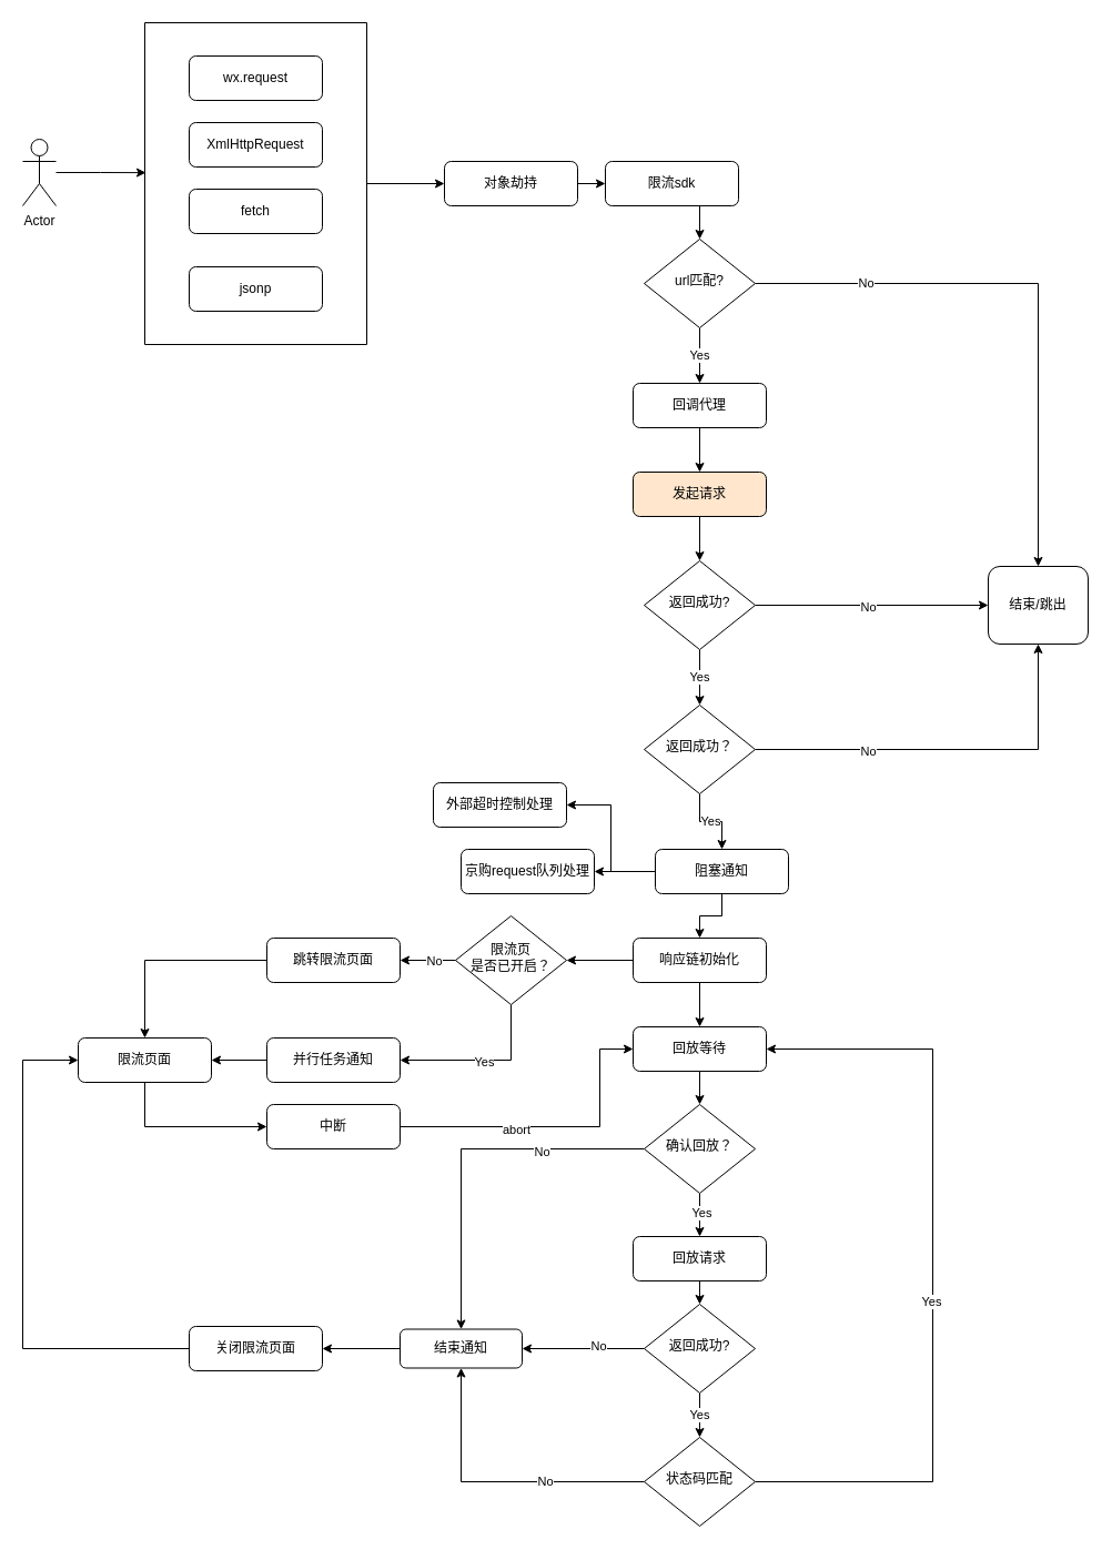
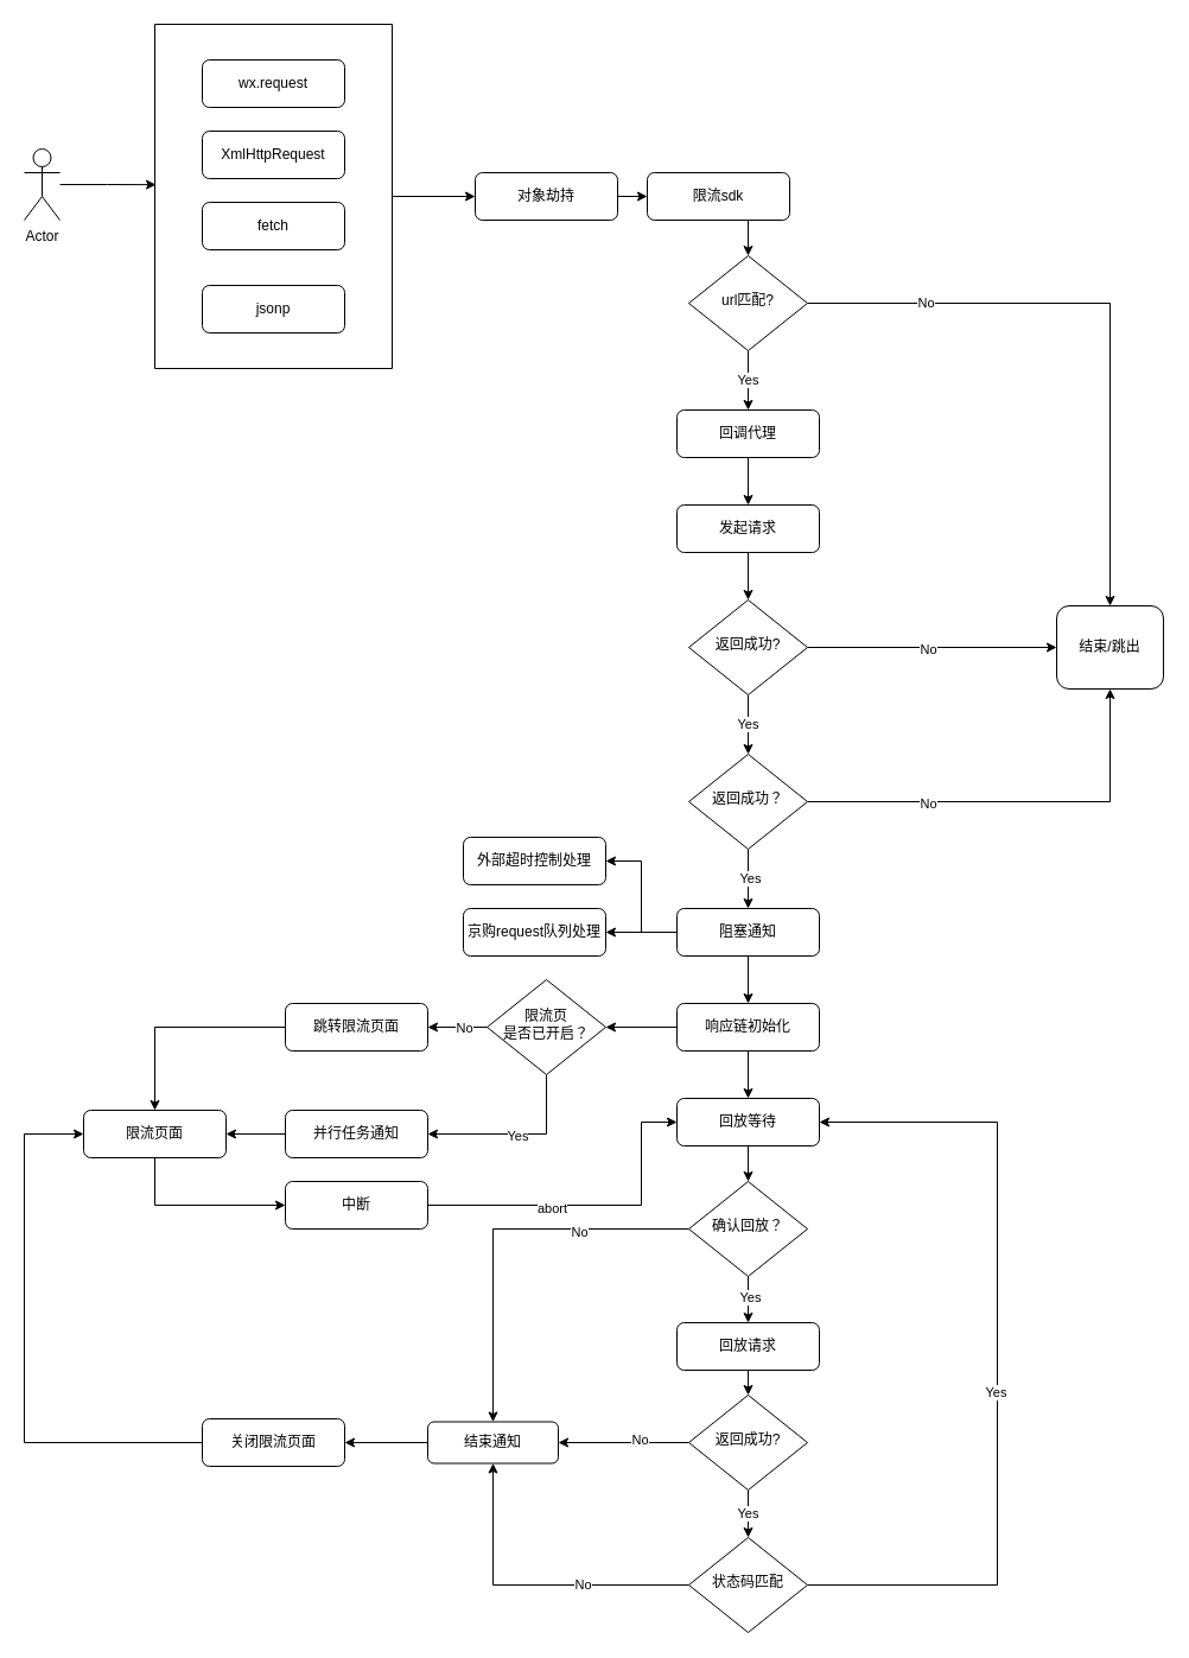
  <mxCell id="0" />
  <mxCell id="1" parent="0" />
  <mxCell id="2" style="edgeStyle=orthogonalEdgeStyle;rounded=0;orthogonalLoop=1;jettySize=auto;html=1;exitX=1;exitY=0.5;exitDx=0;exitDy=0;entryX=0;entryY=0.5;entryDx=0;entryDy=0;" parent="1" source="3" target="5" edge="1"><mxGeometry relative="1" as="geometry" /></mxCell>
  <mxCell id="3" value="对象劫持" style="rounded=1;whiteSpace=wrap;html=1;fontSize=12;glass=0;strokeWidth=1;shadow=0;" parent="1" vertex="1"><mxGeometry x="400" y="145" width="120" height="40" as="geometry" /></mxCell>
  <mxCell id="4" style="edgeStyle=orthogonalEdgeStyle;rounded=0;orthogonalLoop=1;jettySize=auto;html=1;exitX=0.5;exitY=1;exitDx=0;exitDy=0;entryX=0.5;entryY=0;entryDx=0;entryDy=0;" parent="1" source="5" target="8" edge="1"><mxGeometry relative="1" as="geometry" /></mxCell>
  <mxCell id="5" value="限流sdk" style="rounded=1;whiteSpace=wrap;html=1;fontSize=12;glass=0;strokeWidth=1;shadow=0;" parent="1" vertex="1"><mxGeometry x="545" y="145" width="120" height="40" as="geometry" /></mxCell>
  <mxCell id="6" value="No" style="edgeStyle=orthogonalEdgeStyle;rounded=0;orthogonalLoop=1;jettySize=auto;html=1;exitX=1;exitY=0.5;exitDx=0;exitDy=0;" parent="1" source="8" target="11" edge="1"><mxGeometry x="-0.608" relative="1" as="geometry"><mxPoint as="offset" /></mxGeometry></mxCell>
  <mxCell id="7" value="Yes" style="edgeStyle=orthogonalEdgeStyle;rounded=0;orthogonalLoop=1;jettySize=auto;html=1;exitX=0.5;exitY=1;exitDx=0;exitDy=0;entryX=0.5;entryY=0;entryDx=0;entryDy=0;" parent="1" source="8" target="10" edge="1"><mxGeometry relative="1" as="geometry" /></mxCell>
  <mxCell id="8" value="url匹配?" style="rhombus;whiteSpace=wrap;html=1;shadow=0;fontFamily=Helvetica;fontSize=12;align=center;strokeWidth=1;spacing=6;spacingTop=-4;" parent="1" vertex="1"><mxGeometry x="580" y="215" width="100" height="80" as="geometry" /></mxCell>
  <mxCell id="9" style="edgeStyle=orthogonalEdgeStyle;rounded=0;orthogonalLoop=1;jettySize=auto;html=1;exitX=0.5;exitY=1;exitDx=0;exitDy=0;entryX=0.5;entryY=0;entryDx=0;entryDy=0;" parent="1" source="10" target="13" edge="1"><mxGeometry relative="1" as="geometry" /></mxCell>
  <mxCell id="10" value="回调代理" style="rounded=1;whiteSpace=wrap;html=1;fontSize=12;glass=0;strokeWidth=1;shadow=0;" parent="1" vertex="1"><mxGeometry x="570" y="345" width="120" height="40" as="geometry" /></mxCell>
  <mxCell id="11" value="结束/跳出" style="rounded=1;whiteSpace=wrap;html=1;fontSize=12;glass=0;strokeWidth=1;shadow=0;" parent="1" vertex="1"><mxGeometry x="890" y="510" width="90" height="70" as="geometry" /></mxCell>
  <mxCell id="12" style="edgeStyle=orthogonalEdgeStyle;rounded=0;orthogonalLoop=1;jettySize=auto;html=1;exitX=0.5;exitY=1;exitDx=0;exitDy=0;entryX=0.5;entryY=0;entryDx=0;entryDy=0;" parent="1" source="13" target="17" edge="1"><mxGeometry relative="1" as="geometry" /></mxCell>
- <mxCell id="13" value="发起请求" style="rounded=1;whiteSpace=wrap;html=1;fontSize=12;glass=0;strokeWidth=1;shadow=0;fillColor=#ffe6cc;" parent="1" vertex="1"><mxGeometry x="570" y="425" width="120" height="40" as="geometry" /></mxCell>
+ <mxCell id="13" value="发起请求" style="rounded=1;whiteSpace=wrap;html=1;fontSize=12;glass=0;strokeWidth=1;shadow=0;" parent="1" vertex="1"><mxGeometry x="570" y="425" width="120" height="40" as="geometry" /></mxCell>
  <mxCell id="14" value="Yes" style="edgeStyle=orthogonalEdgeStyle;rounded=0;orthogonalLoop=1;jettySize=auto;html=1;exitX=0.5;exitY=1;exitDx=0;exitDy=0;entryX=0.5;entryY=0;entryDx=0;entryDy=0;" parent="1" source="17" target="22" edge="1"><mxGeometry relative="1" as="geometry" /></mxCell>
  <mxCell id="15" style="edgeStyle=orthogonalEdgeStyle;rounded=0;orthogonalLoop=1;jettySize=auto;html=1;exitX=1;exitY=0.5;exitDx=0;exitDy=0;" parent="1" source="17" target="11" edge="1"><mxGeometry relative="1" as="geometry" /></mxCell>
  <mxCell id="16" value="No" style="edgeLabel;html=1;align=center;verticalAlign=middle;resizable=0;points=[];" parent="15" vertex="1" connectable="0"><mxGeometry x="-0.038" y="-1" relative="1" as="geometry"><mxPoint as="offset" /></mxGeometry></mxCell>
  <mxCell id="17" value="返回成功?" style="rhombus;whiteSpace=wrap;html=1;shadow=0;fontFamily=Helvetica;fontSize=12;align=center;strokeWidth=1;spacing=6;spacingTop=-4;" parent="1" vertex="1"><mxGeometry x="580" y="505" width="100" height="80" as="geometry" /></mxCell>
  <mxCell id="18" style="edgeStyle=orthogonalEdgeStyle;rounded=0;orthogonalLoop=1;jettySize=auto;html=1;exitX=0.5;exitY=1;exitDx=0;exitDy=0;" parent="1" source="22" target="26" edge="1"><mxGeometry relative="1" as="geometry" /></mxCell>
  <mxCell id="19" value="Yes" style="edgeLabel;html=1;align=center;verticalAlign=middle;resizable=0;points=[];" parent="18" vertex="1" connectable="0"><mxGeometry x="-0.025" y="1" relative="1" as="geometry"><mxPoint as="offset" /></mxGeometry></mxCell>
  <mxCell id="20" style="edgeStyle=orthogonalEdgeStyle;rounded=0;orthogonalLoop=1;jettySize=auto;html=1;exitX=1;exitY=0.5;exitDx=0;exitDy=0;entryX=0.5;entryY=1;entryDx=0;entryDy=0;" parent="1" source="22" target="11" edge="1"><mxGeometry relative="1" as="geometry" /></mxCell>
  <mxCell id="21" value="No" style="edgeLabel;html=1;align=center;verticalAlign=middle;resizable=0;points=[];" parent="20" vertex="1" connectable="0"><mxGeometry x="-0.422" y="-1" relative="1" as="geometry"><mxPoint as="offset" /></mxGeometry></mxCell>
  <mxCell id="22" value="返回成功？" style="rhombus;whiteSpace=wrap;html=1;shadow=0;fontFamily=Helvetica;fontSize=12;align=center;strokeWidth=1;spacing=6;spacingTop=-4;" parent="1" vertex="1"><mxGeometry x="580" y="635" width="100" height="80" as="geometry" /></mxCell>
  <mxCell id="23" style="edgeStyle=orthogonalEdgeStyle;rounded=0;orthogonalLoop=1;jettySize=auto;html=1;exitX=0.5;exitY=1;exitDx=0;exitDy=0;entryX=0.5;entryY=0;entryDx=0;entryDy=0;" parent="1" source="26" target="29" edge="1"><mxGeometry relative="1" as="geometry" /></mxCell>
  <mxCell id="24" style="edgeStyle=orthogonalEdgeStyle;rounded=0;orthogonalLoop=1;jettySize=auto;html=1;exitX=0;exitY=0.5;exitDx=0;exitDy=0;entryX=1;entryY=0.5;entryDx=0;entryDy=0;" parent="1" source="26" target="48" edge="1"><mxGeometry relative="1" as="geometry" /></mxCell>
  <mxCell id="25" style="edgeStyle=orthogonalEdgeStyle;rounded=0;orthogonalLoop=1;jettySize=auto;html=1;exitX=0;exitY=0.5;exitDx=0;exitDy=0;entryX=1;entryY=0.5;entryDx=0;entryDy=0;" edge="1" parent="1" source="26" target="75"><mxGeometry relative="1" as="geometry" /></mxCell>
- <mxCell id="26" value="阻塞通知" style="rounded=1;whiteSpace=wrap;html=1;fontSize=12;glass=0;strokeWidth=1;shadow=0;" parent="1" vertex="1"><mxGeometry x="590" y="765" width="120" height="40" as="geometry" /></mxCell>
+ <mxCell id="26" value="阻塞通知" style="rounded=1;whiteSpace=wrap;html=1;fontSize=12;glass=0;strokeWidth=1;shadow=0;" parent="1" vertex="1"><mxGeometry x="570" y="765" width="120" height="40" as="geometry" /></mxCell>
  <mxCell id="27" style="edgeStyle=orthogonalEdgeStyle;rounded=0;orthogonalLoop=1;jettySize=auto;html=1;exitX=0.5;exitY=1;exitDx=0;exitDy=0;entryX=0.5;entryY=0;entryDx=0;entryDy=0;" parent="1" source="29" target="31" edge="1"><mxGeometry relative="1" as="geometry" /></mxCell>
  <mxCell id="28" style="edgeStyle=orthogonalEdgeStyle;rounded=0;orthogonalLoop=1;jettySize=auto;html=1;exitX=0;exitY=0.5;exitDx=0;exitDy=0;entryX=1;entryY=0.5;entryDx=0;entryDy=0;" parent="1" source="29" target="57" edge="1"><mxGeometry relative="1" as="geometry" /></mxCell>
  <mxCell id="29" value="响应链初始化" style="rounded=1;whiteSpace=wrap;html=1;fontSize=12;glass=0;strokeWidth=1;shadow=0;" parent="1" vertex="1"><mxGeometry x="570" y="845" width="120" height="40" as="geometry" /></mxCell>
  <mxCell id="30" style="edgeStyle=orthogonalEdgeStyle;rounded=0;orthogonalLoop=1;jettySize=auto;html=1;exitX=0.5;exitY=1;exitDx=0;exitDy=0;entryX=0.5;entryY=0;entryDx=0;entryDy=0;" parent="1" source="31" target="36" edge="1"><mxGeometry relative="1" as="geometry" /></mxCell>
  <mxCell id="31" value="回放等待" style="rounded=1;whiteSpace=wrap;html=1;fontSize=12;glass=0;strokeWidth=1;shadow=0;" parent="1" vertex="1"><mxGeometry x="570" y="925" width="120" height="40" as="geometry" /></mxCell>
  <mxCell id="32" style="edgeStyle=orthogonalEdgeStyle;rounded=0;orthogonalLoop=1;jettySize=auto;html=1;exitX=0.5;exitY=1;exitDx=0;exitDy=0;entryX=0.5;entryY=0;entryDx=0;entryDy=0;" parent="1" source="36" target="38" edge="1"><mxGeometry relative="1" as="geometry" /></mxCell>
  <mxCell id="33" value="Yes" style="edgeLabel;html=1;align=center;verticalAlign=middle;resizable=0;points=[];" parent="32" vertex="1" connectable="0"><mxGeometry x="-0.167" y="1" relative="1" as="geometry"><mxPoint y="1" as="offset" /></mxGeometry></mxCell>
  <mxCell id="34" style="edgeStyle=orthogonalEdgeStyle;rounded=0;orthogonalLoop=1;jettySize=auto;html=1;exitX=0;exitY=0.5;exitDx=0;exitDy=0;entryX=0.5;entryY=0;entryDx=0;entryDy=0;" parent="1" source="36" target="59" edge="1"><mxGeometry relative="1" as="geometry" /></mxCell>
  <mxCell id="35" value="No" style="edgeLabel;html=1;align=center;verticalAlign=middle;resizable=0;points=[];" parent="34" vertex="1" connectable="0"><mxGeometry x="-0.435" y="2" relative="1" as="geometry"><mxPoint as="offset" /></mxGeometry></mxCell>
  <mxCell id="36" value="确认回放？" style="rhombus;whiteSpace=wrap;html=1;shadow=0;fontFamily=Helvetica;fontSize=12;align=center;strokeWidth=1;spacing=6;spacingTop=-4;" parent="1" vertex="1"><mxGeometry x="580" y="995" width="100" height="80" as="geometry" /></mxCell>
  <mxCell id="37" style="edgeStyle=orthogonalEdgeStyle;rounded=0;orthogonalLoop=1;jettySize=auto;html=1;exitX=0.5;exitY=1;exitDx=0;exitDy=0;entryX=0.5;entryY=0;entryDx=0;entryDy=0;" parent="1" source="38" target="42" edge="1"><mxGeometry relative="1" as="geometry" /></mxCell>
  <mxCell id="38" value="回放请求" style="rounded=1;whiteSpace=wrap;html=1;fontSize=12;glass=0;strokeWidth=1;shadow=0;" parent="1" vertex="1"><mxGeometry x="570" y="1114" width="120" height="40" as="geometry" /></mxCell>
  <mxCell id="39" value="Yes" style="edgeStyle=orthogonalEdgeStyle;rounded=0;orthogonalLoop=1;jettySize=auto;html=1;exitX=0.5;exitY=1;exitDx=0;exitDy=0;entryX=0.5;entryY=0;entryDx=0;entryDy=0;" parent="1" source="42" target="47" edge="1"><mxGeometry relative="1" as="geometry" /></mxCell>
  <mxCell id="40" style="edgeStyle=orthogonalEdgeStyle;rounded=0;orthogonalLoop=1;jettySize=auto;html=1;exitX=0;exitY=0.5;exitDx=0;exitDy=0;entryX=1;entryY=0.5;entryDx=0;entryDy=0;" parent="1" source="42" target="59" edge="1"><mxGeometry relative="1" as="geometry" /></mxCell>
  <mxCell id="41" value="No" style="edgeLabel;html=1;align=center;verticalAlign=middle;resizable=0;points=[];" parent="40" vertex="1" connectable="0"><mxGeometry x="-0.235" y="-3" relative="1" as="geometry"><mxPoint as="offset" /></mxGeometry></mxCell>
  <mxCell id="42" value="返回成功?" style="rhombus;whiteSpace=wrap;html=1;shadow=0;fontFamily=Helvetica;fontSize=12;align=center;strokeWidth=1;spacing=6;spacingTop=-4;" parent="1" vertex="1"><mxGeometry x="580" y="1175" width="100" height="80" as="geometry" /></mxCell>
  <mxCell id="43" style="edgeStyle=orthogonalEdgeStyle;rounded=0;orthogonalLoop=1;jettySize=auto;html=1;exitX=1;exitY=0.5;exitDx=0;exitDy=0;entryX=1;entryY=0.5;entryDx=0;entryDy=0;" parent="1" source="47" target="31" edge="1"><mxGeometry relative="1" as="geometry"><Array as="points"><mxPoint x="840" y="1335" /><mxPoint x="840" y="945" /></Array></mxGeometry></mxCell>
  <mxCell id="44" value="Yes" style="edgeLabel;html=1;align=center;verticalAlign=middle;resizable=0;points=[];" parent="43" vertex="1" connectable="0"><mxGeometry x="-0.076" y="2" relative="1" as="geometry"><mxPoint as="offset" /></mxGeometry></mxCell>
  <mxCell id="45" style="edgeStyle=orthogonalEdgeStyle;rounded=0;orthogonalLoop=1;jettySize=auto;html=1;exitX=0;exitY=0.5;exitDx=0;exitDy=0;entryX=0.5;entryY=1;entryDx=0;entryDy=0;" parent="1" source="47" target="59" edge="1"><mxGeometry relative="1" as="geometry"><mxPoint x="360" y="1255" as="targetPoint" /></mxGeometry></mxCell>
  <mxCell id="46" value="No" style="edgeLabel;html=1;align=center;verticalAlign=middle;resizable=0;points=[];" parent="45" vertex="1" connectable="0"><mxGeometry x="-0.327" y="-1" relative="1" as="geometry"><mxPoint as="offset" /></mxGeometry></mxCell>
  <mxCell id="47" value="状态码匹配" style="rhombus;whiteSpace=wrap;html=1;shadow=0;fontFamily=Helvetica;fontSize=12;align=center;strokeWidth=1;spacing=6;spacingTop=-4;" parent="1" vertex="1"><mxGeometry x="580" y="1295" width="100" height="80" as="geometry" /></mxCell>
- <mxCell id="48" value="京购request队列处理" style="rounded=1;whiteSpace=wrap;html=1;fontSize=12;glass=0;strokeWidth=1;shadow=0;" parent="1" vertex="1"><mxGeometry x="415" y="765" width="120" height="40" as="geometry" /></mxCell>
+ <mxCell id="48" value="京购request队列处理" style="rounded=1;whiteSpace=wrap;html=1;fontSize=12;glass=0;strokeWidth=1;shadow=0;" parent="1" vertex="1"><mxGeometry x="390" y="765" width="120" height="40" as="geometry" /></mxCell>
  <mxCell id="49" style="edgeStyle=orthogonalEdgeStyle;rounded=0;orthogonalLoop=1;jettySize=auto;html=1;exitX=0;exitY=0.5;exitDx=0;exitDy=0;entryX=0.5;entryY=0;entryDx=0;entryDy=0;" parent="1" source="50" target="52" edge="1"><mxGeometry relative="1" as="geometry" /></mxCell>
  <mxCell id="50" value="跳转限流页面" style="rounded=1;whiteSpace=wrap;html=1;fontSize=12;glass=0;strokeWidth=1;shadow=0;" parent="1" vertex="1"><mxGeometry x="240" y="845" width="120" height="40" as="geometry" /></mxCell>
  <mxCell id="51" style="edgeStyle=orthogonalEdgeStyle;rounded=0;orthogonalLoop=1;jettySize=auto;html=1;exitX=0.5;exitY=1;exitDx=0;exitDy=0;entryX=0;entryY=0.5;entryDx=0;entryDy=0;" parent="1" source="52" target="67" edge="1"><mxGeometry relative="1" as="geometry" /></mxCell>
  <mxCell id="52" value="限流页面" style="rounded=1;whiteSpace=wrap;html=1;fontSize=12;glass=0;strokeWidth=1;shadow=0;" parent="1" vertex="1"><mxGeometry x="70" y="935" width="120" height="40" as="geometry" /></mxCell>
  <mxCell id="53" style="edgeStyle=orthogonalEdgeStyle;rounded=0;orthogonalLoop=1;jettySize=auto;html=1;exitX=0;exitY=0.5;exitDx=0;exitDy=0;entryX=1;entryY=0.5;entryDx=0;entryDy=0;" parent="1" source="57" target="50" edge="1"><mxGeometry relative="1" as="geometry" /></mxCell>
  <mxCell id="54" value="No" style="edgeLabel;html=1;align=center;verticalAlign=middle;resizable=0;points=[];" parent="53" vertex="1" connectable="0"><mxGeometry x="0.12" relative="1" as="geometry"><mxPoint x="8" as="offset" /></mxGeometry></mxCell>
  <mxCell id="55" style="edgeStyle=orthogonalEdgeStyle;rounded=0;orthogonalLoop=1;jettySize=auto;html=1;exitX=0.5;exitY=1;exitDx=0;exitDy=0;entryX=1;entryY=0.5;entryDx=0;entryDy=0;" parent="1" source="57" target="61" edge="1"><mxGeometry relative="1" as="geometry" /></mxCell>
  <mxCell id="56" value="Yes" style="edgeLabel;html=1;align=center;verticalAlign=middle;resizable=0;points=[];" parent="55" vertex="1" connectable="0"><mxGeometry y="1" relative="1" as="geometry"><mxPoint as="offset" /></mxGeometry></mxCell>
  <mxCell id="57" value="限流页&lt;br&gt;是否已开启？" style="rhombus;whiteSpace=wrap;html=1;shadow=0;fontFamily=Helvetica;fontSize=12;align=center;strokeWidth=1;spacing=6;spacingTop=-4;" parent="1" vertex="1"><mxGeometry y="825" width="100" height="80" as="geometry" x="410" /></mxCell>
  <mxCell id="58" style="edgeStyle=orthogonalEdgeStyle;rounded=0;orthogonalLoop=1;jettySize=auto;html=1;exitX=0;exitY=0.5;exitDx=0;exitDy=0;entryX=1;entryY=0.5;entryDx=0;entryDy=0;" parent="1" source="59" target="63" edge="1"><mxGeometry relative="1" as="geometry" /></mxCell>
  <mxCell id="59" value="结束通知" style="rounded=1;whiteSpace=wrap;html=1;fontSize=12;glass=0;strokeWidth=1;shadow=0;" parent="1" vertex="1"><mxGeometry x="360" y="1197.5" width="110" height="35" as="geometry" /></mxCell>
  <mxCell id="60" style="edgeStyle=orthogonalEdgeStyle;rounded=0;orthogonalLoop=1;jettySize=auto;html=1;exitX=0;exitY=0.5;exitDx=0;exitDy=0;entryX=1;entryY=0.5;entryDx=0;entryDy=0;" parent="1" source="61" target="52" edge="1"><mxGeometry relative="1" as="geometry" /></mxCell>
  <mxCell id="61" value="并行任务通知" style="rounded=1;whiteSpace=wrap;html=1;fontSize=12;glass=0;strokeWidth=1;shadow=0;" parent="1" vertex="1"><mxGeometry x="240" y="935" width="120" height="40" as="geometry" /></mxCell>
  <mxCell id="62" style="edgeStyle=orthogonalEdgeStyle;rounded=0;orthogonalLoop=1;jettySize=auto;html=1;exitX=0;exitY=0.5;exitDx=0;exitDy=0;" parent="1" source="63" target="52" edge="1"><mxGeometry relative="1" as="geometry"><Array as="points"><mxPoint x="20" y="1215" /><mxPoint x="20" y="955" /></Array></mxGeometry></mxCell>
  <mxCell id="63" value="关闭限流页面" style="rounded=1;whiteSpace=wrap;html=1;fontSize=12;glass=0;strokeWidth=1;shadow=0;" parent="1" vertex="1"><mxGeometry x="170" y="1195" width="120" height="40" as="geometry" /></mxCell>
  <mxCell id="64" value="wx.request" style="rounded=1;whiteSpace=wrap;html=1;fontSize=12;glass=0;strokeWidth=1;shadow=0;" parent="1" vertex="1"><mxGeometry x="170" y="50" width="120" height="40" as="geometry" /></mxCell>
  <mxCell id="65" style="edgeStyle=orthogonalEdgeStyle;rounded=0;orthogonalLoop=1;jettySize=auto;html=1;exitX=1;exitY=0.5;exitDx=0;exitDy=0;entryX=0;entryY=0.5;entryDx=0;entryDy=0;" parent="1" source="67" target="31" edge="1"><mxGeometry relative="1" as="geometry"><Array as="points"><mxPoint x="540" y="1015" /><mxPoint x="540" y="945" /></Array></mxGeometry></mxCell>
  <mxCell id="66" value="abort" style="edgeLabel;html=1;align=center;verticalAlign=middle;resizable=0;points=[];" parent="65" vertex="1" connectable="0"><mxGeometry x="-0.257" y="-2" relative="1" as="geometry"><mxPoint as="offset" /></mxGeometry></mxCell>
  <mxCell id="67" value="中断" style="rounded=1;whiteSpace=wrap;html=1;fontSize=12;glass=0;strokeWidth=1;shadow=0;" parent="1" vertex="1"><mxGeometry x="240" y="995" width="120" height="40" as="geometry" /></mxCell>
  <mxCell id="68" value="XmlHttpRequest" style="rounded=1;whiteSpace=wrap;html=1;fontSize=12;glass=0;strokeWidth=1;shadow=0;" vertex="1" parent="1"><mxGeometry x="170" y="110" width="120" height="40" as="geometry" /></mxCell>
  <mxCell id="69" value="fetch" style="rounded=1;whiteSpace=wrap;html=1;fontSize=12;glass=0;strokeWidth=1;shadow=0;" vertex="1" parent="1"><mxGeometry x="170" y="170" width="120" height="40" as="geometry" /></mxCell>
  <mxCell id="70" value="jsonp" style="rounded=1;whiteSpace=wrap;html=1;fontSize=12;glass=0;strokeWidth=1;shadow=0;" vertex="1" parent="1"><mxGeometry x="170" y="240" width="120" height="40" as="geometry" /></mxCell>
  <mxCell id="71" value="" style="edgeStyle=orthogonalEdgeStyle;rounded=0;orthogonalLoop=1;jettySize=auto;html=1;" edge="1" parent="1" source="72" target="3"><mxGeometry relative="1" as="geometry" /></mxCell>
  <mxCell id="72" value="" style="swimlane;startSize=0;" vertex="1" parent="1"><mxGeometry x="130" y="20" width="200" height="290" as="geometry"><mxRectangle x="-240" y="130" width="50" height="40" as="alternateBounds" /></mxGeometry></mxCell>
  <mxCell id="73" style="edgeStyle=orthogonalEdgeStyle;rounded=0;orthogonalLoop=1;jettySize=auto;html=1;entryX=0.005;entryY=0.466;entryDx=0;entryDy=0;entryPerimeter=0;" edge="1" parent="1" source="74" target="72"><mxGeometry relative="1" as="geometry" /></mxCell>
  <mxCell id="74" value="Actor" style="shape=umlActor;verticalLabelPosition=bottom;verticalAlign=top;html=1;outlineConnect=0;" vertex="1" parent="1"><mxGeometry x="20" y="125" width="30" height="60" as="geometry" /></mxCell>
  <mxCell id="75" value="外部超时控制处理" style="rounded=1;whiteSpace=wrap;html=1;fontSize=12;glass=0;strokeWidth=1;shadow=0;" vertex="1" parent="1"><mxGeometry x="390" y="705" width="120" height="40" as="geometry" /></mxCell>
